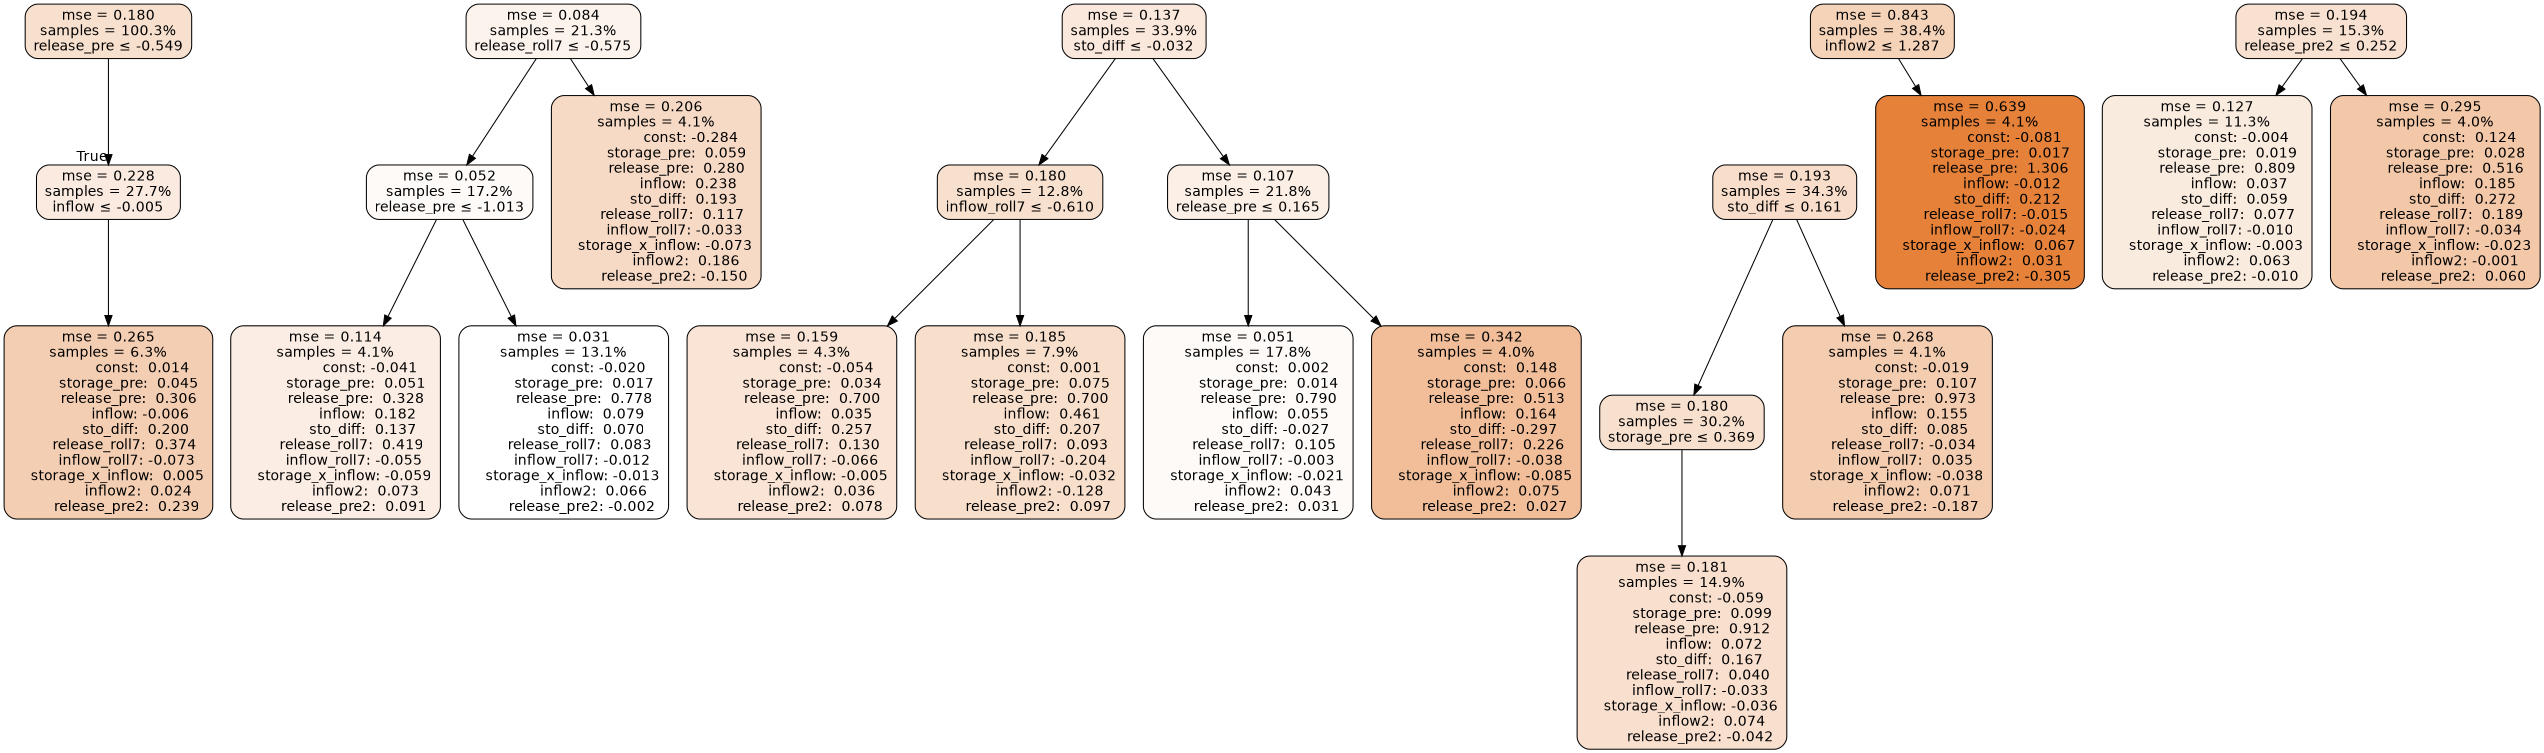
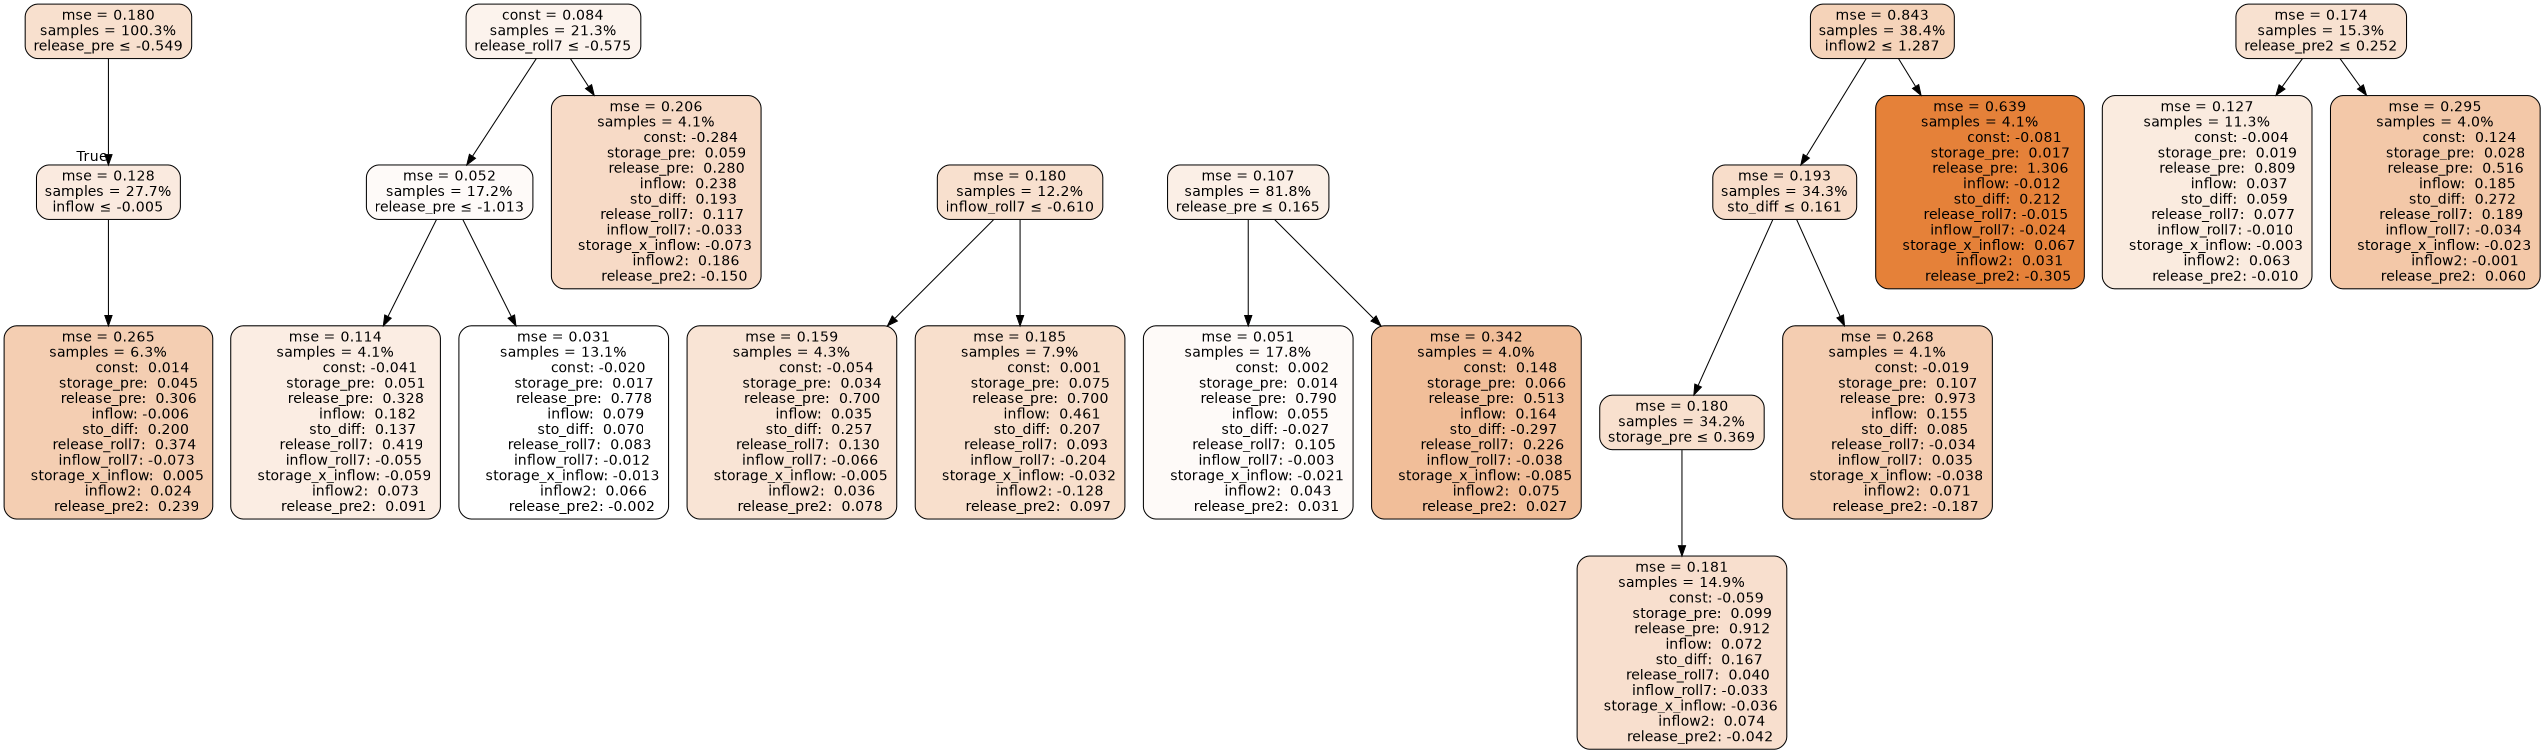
  digraph {
    node [color=black fillcolor="#f8e0ce" fontname=helvetica shape=rectangle style="filled, rounded"]
    edge [fontname=helvetica]
    n1 [label="mse = 0.180\nsamples = 100.3%\nrelease_pre &le; -0.549"]
-   n2 [fillcolor="#faeadf" label="mse = 0.228\nsamples = 27.7%\ninflow &le; -0.005"]
+   n2 [fillcolor="#faeadf" label="mse = 0.128\nsamples = 27.7%\ninflow &le; -0.005"]
    n3 [fillcolor="#f4ceb2" label="mse = 0.265\nsamples = 6.3%\n               const:  0.014\n         storage_pre:  0.045\n         release_pre:  0.306\n              inflow: -0.006\n            sto_diff:  0.200\n       release_roll7:  0.374\n        inflow_roll7: -0.073\n    storage_x_inflow:  0.005\n             inflow2:  0.024\n        release_pre2:  0.239"]
-   n4 [fillcolor="#fcf3ed" label="mse = 0.084\nsamples = 21.3%\nrelease_roll7 &le; -0.575"]
+   n4 [fillcolor="#fcf3ed" label="const = 0.084\nsamples = 21.3%\nrelease_roll7 &le; -0.575"]
    n5 [fillcolor="#fefaf8" label="mse = 0.052\nsamples = 17.2%\nrelease_pre &le; -1.013"]
    n6 [fillcolor="#f7dac6" label="mse = 0.206\nsamples = 4.1%\n               const: -0.284\n         storage_pre:  0.059\n         release_pre:  0.280\n              inflow:  0.238\n            sto_diff:  0.193\n       release_roll7:  0.117\n        inflow_roll7: -0.033\n    storage_x_inflow: -0.073\n             inflow2:  0.186\n        release_pre2: -0.150"]
    n7 [fillcolor="#fbede3" label="mse = 0.114\nsamples = 4.1%\n               const: -0.041\n         storage_pre:  0.051\n         release_pre:  0.328\n              inflow:  0.182\n            sto_diff:  0.137\n       release_roll7:  0.419\n        inflow_roll7: -0.055\n    storage_x_inflow: -0.059\n             inflow2:  0.073\n        release_pre2:  0.091"]
    n8 [fillcolor="#ffffff" label="mse = 0.031\nsamples = 13.1%\n               const: -0.020\n         storage_pre:  0.017\n         release_pre:  0.778\n              inflow:  0.079\n            sto_diff:  0.070\n       release_roll7:  0.083\n        inflow_roll7: -0.012\n    storage_x_inflow: -0.013\n             inflow2:  0.066\n        release_pre2: -0.002"]
-   n9 [fillcolor="#fae8dc" label="mse = 0.137\nsamples = 33.9%\nsto_diff &le; -0.032"]
-   n10 [label="mse = 0.180\nsamples = 12.8%\ninflow_roll7 &le; -0.610"]
-   n11 [fillcolor="#fbefe6" label="mse = 0.107\nsamples = 21.8%\nrelease_pre &le; 0.165"]
+   n10 [label="mse = 0.180\nsamples = 12.2%\ninflow_roll7 &le; -0.610"]
+   n11 [fillcolor="#fbefe6" label="mse = 0.107\nsamples = 81.8%\nrelease_pre &le; 0.165"]
    n12 [fillcolor="#f5d3b9" label="mse = 0.843\nsamples = 38.4%\ninflow2 &le; 1.287"]
    n13 [fillcolor="#f8ddca" label="mse = 0.193\nsamples = 34.3%\nsto_diff &le; 0.161"]
    n14 [fillcolor="#e58139" label="mse = 0.639\nsamples = 4.1%\n               const: -0.081\n         storage_pre:  0.017\n         release_pre:  1.306\n              inflow: -0.012\n            sto_diff:  0.212\n       release_roll7: -0.015\n        inflow_roll7: -0.024\n    storage_x_inflow:  0.067\n             inflow2:  0.031\n        release_pre2: -0.305"]
    n15 [fillcolor="#f9e4d5" label="mse = 0.159\nsamples = 4.3%\n               const: -0.054\n         storage_pre:  0.034\n         release_pre:  0.700\n              inflow:  0.035\n            sto_diff:  0.257\n       release_roll7:  0.130\n        inflow_roll7: -0.066\n    storage_x_inflow: -0.005\n             inflow2:  0.036\n        release_pre2:  0.078"]
    n16 [fillcolor="#f8dfcc" label="mse = 0.185\nsamples = 7.9%\n               const:  0.001\n         storage_pre:  0.075\n         release_pre:  0.700\n              inflow:  0.461\n            sto_diff:  0.207\n       release_roll7:  0.093\n        inflow_roll7: -0.204\n    storage_x_inflow: -0.032\n             inflow2: -0.128\n        release_pre2:  0.097"]
    n17 [fillcolor="#fefaf8" label="mse = 0.051\nsamples = 17.8%\n               const:  0.002\n         storage_pre:  0.014\n         release_pre:  0.790\n              inflow:  0.055\n            sto_diff: -0.027\n       release_roll7:  0.105\n        inflow_roll7: -0.003\n    storage_x_inflow: -0.021\n             inflow2:  0.043\n        release_pre2:  0.031"]
    n18 [fillcolor="#f1be99" label="mse = 0.342\nsamples = 4.0%\n               const:  0.148\n         storage_pre:  0.066\n         release_pre:  0.513\n              inflow:  0.164\n            sto_diff: -0.297\n       release_roll7:  0.226\n        inflow_roll7: -0.038\n    storage_x_inflow: -0.085\n             inflow2:  0.075\n        release_pre2:  0.027"]
-   n19 [label="mse = 0.180\nsamples = 30.2%\nstorage_pre &le; 0.369"]
+   n19 [label="mse = 0.180\nsamples = 34.2%\nstorage_pre &le; 0.369"]
    n20 [fillcolor="#f4cdb1" label="mse = 0.268\nsamples = 4.1%\n               const: -0.019\n         storage_pre:  0.107\n         release_pre:  0.973\n              inflow:  0.155\n            sto_diff:  0.085\n       release_roll7: -0.034\n        inflow_roll7:  0.035\n    storage_x_inflow: -0.038\n             inflow2:  0.071\n        release_pre2: -0.187"]
    n21 [fillcolor="#f8dfce" label="mse = 0.181\nsamples = 14.9%\n               const: -0.059\n         storage_pre:  0.099\n         release_pre:  0.912\n              inflow:  0.072\n            sto_diff:  0.167\n       release_roll7:  0.040\n        inflow_roll7: -0.033\n    storage_x_inflow: -0.036\n             inflow2:  0.074\n        release_pre2: -0.042"]
-   n22 [fillcolor="#f8e1d0" label="mse = 0.194\nsamples = 15.3%\nrelease_pre2 &le; 0.252"]
+   n22 [fillcolor="#f8e1d0" label="mse = 0.174\nsamples = 15.3%\nrelease_pre2 &le; 0.252"]
    n23 [fillcolor="#faebdf" label="mse = 0.127\nsamples = 11.3%\n               const: -0.004\n         storage_pre:  0.019\n         release_pre:  0.809\n              inflow:  0.037\n            sto_diff:  0.059\n       release_roll7:  0.077\n        inflow_roll7: -0.010\n    storage_x_inflow: -0.003\n             inflow2:  0.063\n        release_pre2: -0.010"]
    n24 [fillcolor="#f3c8a8" label="mse = 0.295\nsamples = 4.0%\n               const:  0.124\n         storage_pre:  0.028\n         release_pre:  0.516\n              inflow:  0.185\n            sto_diff:  0.272\n       release_roll7:  0.189\n        inflow_roll7: -0.034\n    storage_x_inflow: -0.023\n             inflow2: -0.001\n        release_pre2:  0.060"]
    n1 -> n2 [headlabel=True labelangle=45 labeldistance=2.5]
    n2 -> n3
    n4 -> n5
    n4 -> n6
    n5 -> n7
    n5 -> n8
-   n9 -> n10
-   n9 -> n11
    n10 -> n15
    n10 -> n16
    n11 -> n17
    n11 -> n18
+   n12 -> n13
    n12 -> n14
    n13 -> n19
    n13 -> n20
    n19 -> n21
    n22 -> n23
    n22 -> n24
  }
